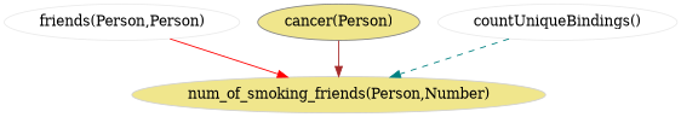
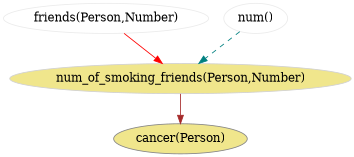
  digraph {
    node [color=gray92 fillcolor=white style=filled]
    edge [style=solid]
-   n1 [label="friends(Person,Person)"]
+   n1 [label="friends(Person,Number)"]
    n2 [color=gray82 fillcolor=khaki label="num_of_smoking_friends(Person,Number)"]
    n3 [color=gray52 fillcolor=khaki label="cancer(Person)"]
-   n4 [label="countUniqueBindings()"]
+   n4 [label="num()"]
    n1 -> n2 [color=red]
-   n3 -> n2 [color=brown]
+   n2 -> n3 [color=brown]
    n4 -> n2 [color=teal style=dashed]
  }
